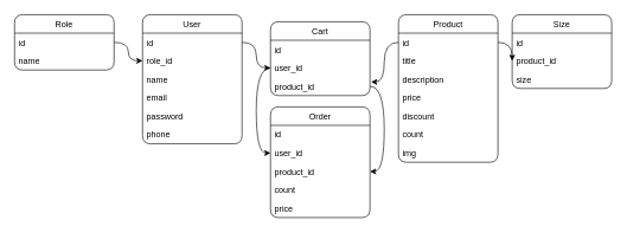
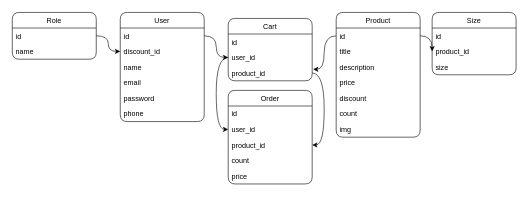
  <mxCell id="0" />
  <mxCell id="1" parent="0" />
  <mxCell id="2" value="Role" style="swimlane;fontStyle=0;childLayout=stackLayout;horizontal=1;startSize=26;fillColor=none;horizontalStack=0;resizeParent=1;resizeParentMax=0;resizeLast=0;collapsible=1;marginBottom=0;rounded=1;" vertex="1" parent="1"><mxGeometry x="20" y="20" width="140" height="78" as="geometry" /></mxCell>
  <mxCell id="3" value="id" style="text;strokeColor=none;fillColor=none;align=left;verticalAlign=top;spacingLeft=4;spacingRight=4;overflow=hidden;rotatable=0;points=[[0,0.5],[1,0.5]];portConstraint=eastwest;" vertex="1" parent="2"><mxGeometry y="26" width="140" height="26" as="geometry" /></mxCell>
  <mxCell id="4" value="name" style="text;strokeColor=none;fillColor=none;align=left;verticalAlign=top;spacingLeft=4;spacingRight=4;overflow=hidden;rotatable=0;points=[[0,0.5],[1,0.5]];portConstraint=eastwest;" vertex="1" parent="2"><mxGeometry y="52" width="140" height="26" as="geometry" /></mxCell>
  <mxCell id="5" value="User" style="swimlane;fontStyle=0;childLayout=stackLayout;horizontal=1;startSize=26;fillColor=none;horizontalStack=0;resizeParent=1;resizeParentMax=0;resizeLast=0;collapsible=1;marginBottom=0;rounded=1;" vertex="1" parent="1"><mxGeometry x="200" y="20" width="140" height="182" as="geometry" /></mxCell>
  <mxCell id="6" value="id" style="text;strokeColor=none;fillColor=none;align=left;verticalAlign=top;spacingLeft=4;spacingRight=4;overflow=hidden;rotatable=0;points=[[0,0.5],[1,0.5]];portConstraint=eastwest;" vertex="1" parent="5"><mxGeometry y="26" width="140" height="26" as="geometry" /></mxCell>
- <mxCell id="7" value="role_id" style="text;strokeColor=none;fillColor=none;align=left;verticalAlign=top;spacingLeft=4;spacingRight=4;overflow=hidden;rotatable=0;points=[[0,0.5],[1,0.5]];portConstraint=eastwest;" vertex="1" parent="5"><mxGeometry y="52" width="140" height="26" as="geometry" /></mxCell>
+ <mxCell id="7" value="discount_id" style="text;strokeColor=none;fillColor=none;align=left;verticalAlign=top;spacingLeft=4;spacingRight=4;overflow=hidden;rotatable=0;points=[[0,0.5],[1,0.5]];portConstraint=eastwest;" vertex="1" parent="5"><mxGeometry y="52" width="140" height="26" as="geometry" /></mxCell>
  <mxCell id="8" value="name" style="text;strokeColor=none;fillColor=none;align=left;verticalAlign=top;spacingLeft=4;spacingRight=4;overflow=hidden;rotatable=0;points=[[0,0.5],[1,0.5]];portConstraint=eastwest;" vertex="1" parent="5"><mxGeometry y="78" width="140" height="26" as="geometry" /></mxCell>
  <mxCell id="9" value="email" style="text;strokeColor=none;fillColor=none;align=left;verticalAlign=top;spacingLeft=4;spacingRight=4;overflow=hidden;rotatable=0;points=[[0,0.5],[1,0.5]];portConstraint=eastwest;" vertex="1" parent="5"><mxGeometry y="104" width="140" height="26" as="geometry" /></mxCell>
  <mxCell id="10" value="password" style="text;strokeColor=none;fillColor=none;align=left;verticalAlign=top;spacingLeft=4;spacingRight=4;overflow=hidden;rotatable=0;points=[[0,0.5],[1,0.5]];portConstraint=eastwest;" vertex="1" parent="5"><mxGeometry y="130" width="140" height="26" as="geometry" /></mxCell>
  <mxCell id="11" value="phone" style="text;strokeColor=none;fillColor=none;align=left;verticalAlign=top;spacingLeft=4;spacingRight=4;overflow=hidden;rotatable=0;points=[[0,0.5],[1,0.5]];portConstraint=eastwest;" vertex="1" parent="5"><mxGeometry y="156" width="140" height="26" as="geometry" /></mxCell>
  <mxCell id="12" style="edgeStyle=orthogonalEdgeStyle;curved=1;rounded=0;orthogonalLoop=1;jettySize=auto;html=1;exitX=1;exitY=0.5;exitDx=0;exitDy=0;" edge="1" parent="1" source="3" target="7"><mxGeometry relative="1" as="geometry" /></mxCell>
  <mxCell id="13" value="Product" style="swimlane;fontStyle=0;childLayout=stackLayout;horizontal=1;startSize=26;fillColor=none;horizontalStack=0;resizeParent=1;resizeParentMax=0;resizeLast=0;collapsible=1;marginBottom=0;rounded=1;" vertex="1" parent="1"><mxGeometry x="560" y="20" width="140" height="208" as="geometry" /></mxCell>
  <mxCell id="14" value="id" style="text;strokeColor=none;fillColor=none;align=left;verticalAlign=top;spacingLeft=4;spacingRight=4;overflow=hidden;rotatable=0;points=[[0,0.5],[1,0.5]];portConstraint=eastwest;" vertex="1" parent="13"><mxGeometry y="26" width="140" height="26" as="geometry" /></mxCell>
  <mxCell id="15" value="title" style="text;strokeColor=none;fillColor=none;align=left;verticalAlign=top;spacingLeft=4;spacingRight=4;overflow=hidden;rotatable=0;points=[[0,0.5],[1,0.5]];portConstraint=eastwest;" vertex="1" parent="13"><mxGeometry y="52" width="140" height="26" as="geometry" /></mxCell>
  <mxCell id="16" value="description" style="text;strokeColor=none;fillColor=none;align=left;verticalAlign=top;spacingLeft=4;spacingRight=4;overflow=hidden;rotatable=0;points=[[0,0.5],[1,0.5]];portConstraint=eastwest;" vertex="1" parent="13"><mxGeometry y="78" width="140" height="26" as="geometry" /></mxCell>
  <mxCell id="17" value="price" style="text;strokeColor=none;fillColor=none;align=left;verticalAlign=top;spacingLeft=4;spacingRight=4;overflow=hidden;rotatable=0;points=[[0,0.5],[1,0.5]];portConstraint=eastwest;" vertex="1" parent="13"><mxGeometry y="104" width="140" height="26" as="geometry" /></mxCell>
  <mxCell id="18" value="discount" style="text;strokeColor=none;fillColor=none;align=left;verticalAlign=top;spacingLeft=4;spacingRight=4;overflow=hidden;rotatable=0;points=[[0,0.5],[1,0.5]];portConstraint=eastwest;" vertex="1" parent="13"><mxGeometry y="130" width="140" height="26" as="geometry" /></mxCell>
  <mxCell id="19" value="count" style="text;strokeColor=none;fillColor=none;align=left;verticalAlign=top;spacingLeft=4;spacingRight=4;overflow=hidden;rotatable=0;points=[[0,0.5],[1,0.5]];portConstraint=eastwest;" vertex="1" parent="13"><mxGeometry y="156" width="140" height="26" as="geometry" /></mxCell>
  <mxCell id="20" value="img" style="text;strokeColor=none;fillColor=none;align=left;verticalAlign=top;spacingLeft=4;spacingRight=4;overflow=hidden;rotatable=0;points=[[0,0.5],[1,0.5]];portConstraint=eastwest;" vertex="1" parent="13"><mxGeometry y="182" width="140" height="26" as="geometry" /></mxCell>
  <mxCell id="21" value="Size" style="swimlane;fontStyle=0;childLayout=stackLayout;horizontal=1;startSize=26;fillColor=none;horizontalStack=0;resizeParent=1;resizeParentMax=0;resizeLast=0;collapsible=1;marginBottom=0;rounded=1;" vertex="1" parent="1"><mxGeometry x="720" y="20" width="140" height="104" as="geometry" /></mxCell>
  <mxCell id="22" value="id" style="text;strokeColor=none;fillColor=none;align=left;verticalAlign=top;spacingLeft=4;spacingRight=4;overflow=hidden;rotatable=0;points=[[0,0.5],[1,0.5]];portConstraint=eastwest;" vertex="1" parent="21"><mxGeometry y="26" width="140" height="26" as="geometry" /></mxCell>
  <mxCell id="23" value="product_id" style="text;strokeColor=none;fillColor=none;align=left;verticalAlign=top;spacingLeft=4;spacingRight=4;overflow=hidden;rotatable=0;points=[[0,0.5],[1,0.5]];portConstraint=eastwest;" vertex="1" parent="21"><mxGeometry y="52" width="140" height="26" as="geometry" /></mxCell>
  <mxCell id="24" value="size" style="text;strokeColor=none;fillColor=none;align=left;verticalAlign=top;spacingLeft=4;spacingRight=4;overflow=hidden;rotatable=0;points=[[0,0.5],[1,0.5]];portConstraint=eastwest;" vertex="1" parent="21"><mxGeometry y="78" width="140" height="26" as="geometry" /></mxCell>
  <mxCell id="25" style="edgeStyle=orthogonalEdgeStyle;curved=1;rounded=0;orthogonalLoop=1;jettySize=auto;html=1;exitX=1;exitY=0.5;exitDx=0;exitDy=0;entryX=0;entryY=0.5;entryDx=0;entryDy=0;" edge="1" parent="1" source="14" target="23"><mxGeometry relative="1" as="geometry" /></mxCell>
  <mxCell id="26" value="Cart" style="swimlane;fontStyle=0;childLayout=stackLayout;horizontal=1;startSize=26;fillColor=none;horizontalStack=0;resizeParent=1;resizeParentMax=0;resizeLast=0;collapsible=1;marginBottom=0;rounded=1;" vertex="1" parent="1"><mxGeometry x="380" y="30" width="140" height="104" as="geometry" /></mxCell>
  <mxCell id="27" value="id" style="text;strokeColor=none;fillColor=none;align=left;verticalAlign=top;spacingLeft=4;spacingRight=4;overflow=hidden;rotatable=0;points=[[0,0.5],[1,0.5]];portConstraint=eastwest;" vertex="1" parent="26"><mxGeometry y="26" width="140" height="26" as="geometry" /></mxCell>
  <mxCell id="28" value="user_id" style="text;strokeColor=none;fillColor=none;align=left;verticalAlign=top;spacingLeft=4;spacingRight=4;overflow=hidden;rotatable=0;points=[[0,0.5],[1,0.5]];portConstraint=eastwest;" vertex="1" parent="26"><mxGeometry y="52" width="140" height="26" as="geometry" /></mxCell>
  <mxCell id="29" value="product_id" style="text;strokeColor=none;fillColor=none;align=left;verticalAlign=top;spacingLeft=4;spacingRight=4;overflow=hidden;rotatable=0;points=[[0,0.5],[1,0.5]];portConstraint=eastwest;" vertex="1" parent="26"><mxGeometry y="78" width="140" height="26" as="geometry" /></mxCell>
  <mxCell id="30" style="edgeStyle=orthogonalEdgeStyle;curved=1;rounded=0;orthogonalLoop=1;jettySize=auto;html=1;exitX=1;exitY=0.5;exitDx=0;exitDy=0;" edge="1" parent="1" source="6" target="28"><mxGeometry relative="1" as="geometry" /></mxCell>
  <mxCell id="31" style="edgeStyle=orthogonalEdgeStyle;curved=1;rounded=0;orthogonalLoop=1;jettySize=auto;html=1;exitX=0;exitY=0.5;exitDx=0;exitDy=0;entryX=1.011;entryY=0.263;entryDx=0;entryDy=0;entryPerimeter=0;" edge="1" parent="1" source="14" target="29"><mxGeometry relative="1" as="geometry" /></mxCell>
  <mxCell id="32" value="Order" style="swimlane;fontStyle=0;childLayout=stackLayout;horizontal=1;startSize=26;fillColor=none;horizontalStack=0;resizeParent=1;resizeParentMax=0;resizeLast=0;collapsible=1;marginBottom=0;rounded=1;" vertex="1" parent="1"><mxGeometry x="380" y="150" width="140" height="156" as="geometry" /></mxCell>
  <mxCell id="33" value="id" style="text;strokeColor=none;fillColor=none;align=left;verticalAlign=top;spacingLeft=4;spacingRight=4;overflow=hidden;rotatable=0;points=[[0,0.5],[1,0.5]];portConstraint=eastwest;" vertex="1" parent="32"><mxGeometry y="26" width="140" height="26" as="geometry" /></mxCell>
  <mxCell id="34" value="user_id" style="text;strokeColor=none;fillColor=none;align=left;verticalAlign=top;spacingLeft=4;spacingRight=4;overflow=hidden;rotatable=0;points=[[0,0.5],[1,0.5]];portConstraint=eastwest;" vertex="1" parent="32"><mxGeometry y="52" width="140" height="26" as="geometry" /></mxCell>
  <mxCell id="35" value="product_id" style="text;strokeColor=none;fillColor=none;align=left;verticalAlign=top;spacingLeft=4;spacingRight=4;overflow=hidden;rotatable=0;points=[[0,0.5],[1,0.5]];portConstraint=eastwest;" vertex="1" parent="32"><mxGeometry y="78" width="140" height="26" as="geometry" /></mxCell>
  <mxCell id="36" value="count" style="text;strokeColor=none;fillColor=none;align=left;verticalAlign=top;spacingLeft=4;spacingRight=4;overflow=hidden;rotatable=0;points=[[0,0.5],[1,0.5]];portConstraint=eastwest;" vertex="1" parent="32"><mxGeometry y="104" width="140" height="26" as="geometry" /></mxCell>
  <mxCell id="37" value="price" style="text;strokeColor=none;fillColor=none;align=left;verticalAlign=top;spacingLeft=4;spacingRight=4;overflow=hidden;rotatable=0;points=[[0,0.5],[1,0.5]];portConstraint=eastwest;" vertex="1" parent="32"><mxGeometry y="130" width="140" height="26" as="geometry" /></mxCell>
  <mxCell id="38" style="edgeStyle=orthogonalEdgeStyle;curved=1;rounded=0;orthogonalLoop=1;jettySize=auto;html=1;entryX=0;entryY=0.5;entryDx=0;entryDy=0;" edge="1" parent="1" source="28" target="34"><mxGeometry relative="1" as="geometry" /></mxCell>
  <mxCell id="39" style="edgeStyle=orthogonalEdgeStyle;curved=1;rounded=0;orthogonalLoop=1;jettySize=auto;html=1;exitX=1;exitY=0.5;exitDx=0;exitDy=0;entryX=1;entryY=0.5;entryDx=0;entryDy=0;" edge="1" parent="1" source="29" target="35"><mxGeometry relative="1" as="geometry" /></mxCell>
